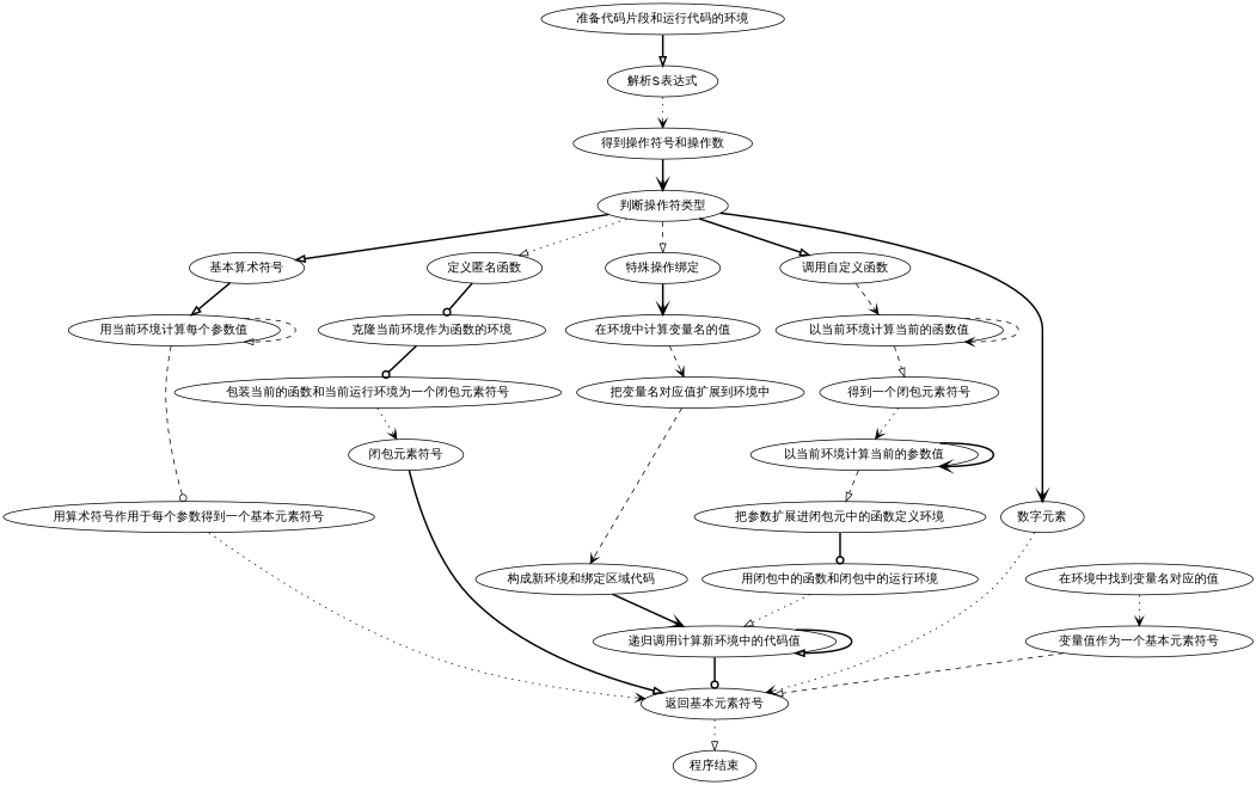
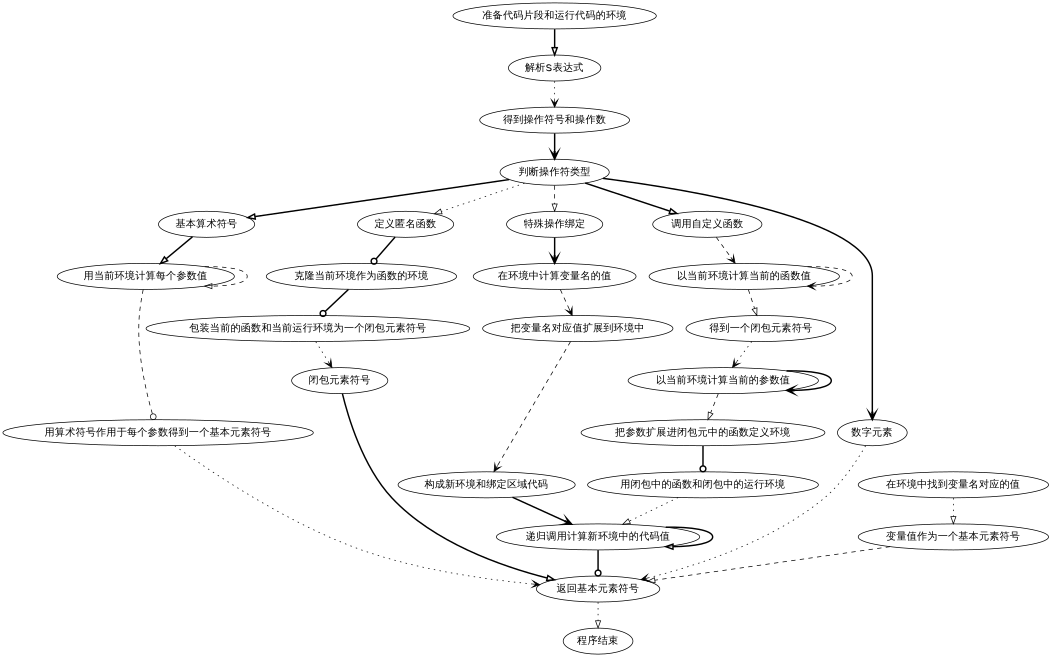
  digraph {
    edge [arrowhead=vee style=bold]
    "准备代码片段和运行代码的环境"
    "解析S表达式"
    "得到操作符号和操作数"
    "判断操作符类型"
    "基本算术符号"
    "特殊操作绑定"
    "定义匿名函数"
    "调用自定义函数"
    "数字元素"
    "用当前环境计算每个参数值"
    "在环境中计算变量名的值"
    "克隆当前环境作为函数的环境"
    "以当前环境计算当前的函数值"
    "返回基本元素符号"
    "用算术符号作用于每个参数得到一个基本元素符号"
    "程序结束"
    "在环境中找到变量名对应的值"
    "变量值作为一个基本元素符号"
    "把变量名对应值扩展到环境中"
    "构成新环境和绑定区域代码"
    "递归调用计算新环境中的代码值"
    "包装当前的函数和当前运行环境为一个闭包元素符号"
    "闭包元素符号"
    "得到一个闭包元素符号"
    "以当前环境计算当前的参数值"
    "把参数扩展进闭包元中的函数定义环境"
    "用闭包中的函数和闭包中的运行环境"
    "准备代码片段和运行代码的环境" -> "解析S表达式" [arrowhead=onormal]
    "解析S表达式" -> "得到操作符号和操作数" [style=dotted]
    "得到操作符号和操作数" -> "判断操作符类型"
    "判断操作符类型" -> "基本算术符号" [arrowhead=onormal]
    "判断操作符类型" -> "特殊操作绑定" [arrowhead=onormal style=dashed]
    "判断操作符类型" -> "定义匿名函数" [arrowhead=onormal style=dotted]
    "判断操作符类型" -> "调用自定义函数" [arrowhead=onormal]
    "判断操作符类型" -> "数字元素"
    "基本算术符号" -> "用当前环境计算每个参数值" [arrowhead=onormal]
    "特殊操作绑定" -> "在环境中计算变量名的值"
    "定义匿名函数" -> "克隆当前环境作为函数的环境" [arrowhead=odot]
    "调用自定义函数" -> "以当前环境计算当前的函数值" [style=dashed]
    "数字元素" -> "返回基本元素符号" [style=dotted]
    "用当前环境计算每个参数值" -> "用当前环境计算每个参数值" [arrowhead=onormal style=dashed]
    "用当前环境计算每个参数值" -> "用算术符号作用于每个参数得到一个基本元素符号" [arrowhead=odot style=dashed]
    "在环境中计算变量名的值" -> "把变量名对应值扩展到环境中" [style=dashed]
    "克隆当前环境作为函数的环境" -> "包装当前的函数和当前运行环境为一个闭包元素符号" [arrowhead=odot]
    "以当前环境计算当前的函数值" -> "以当前环境计算当前的函数值" [style=dashed]
    "以当前环境计算当前的函数值" -> "得到一个闭包元素符号" [arrowhead=onormal style=dashed]
    "返回基本元素符号" -> "程序结束" [arrowhead=onormal style=dotted]
    "用算术符号作用于每个参数得到一个基本元素符号" -> "返回基本元素符号" [style=dotted]
-   "在环境中找到变量名对应的值" -> "变量值作为一个基本元素符号" [style=dotted]
+   "在环境中找到变量名对应的值" -> "变量值作为一个基本元素符号" [arrowhead=onormal style=dotted]
    "变量值作为一个基本元素符号" -> "返回基本元素符号" [arrowhead=onormal style=dashed]
    "把变量名对应值扩展到环境中" -> "构成新环境和绑定区域代码" [style=dashed]
    "构成新环境和绑定区域代码" -> "递归调用计算新环境中的代码值"
    "递归调用计算新环境中的代码值" -> "返回基本元素符号" [arrowhead=odot]
    "递归调用计算新环境中的代码值" -> "递归调用计算新环境中的代码值" [arrowhead=onormal]
    "包装当前的函数和当前运行环境为一个闭包元素符号" -> "闭包元素符号" [style=dotted]
    "闭包元素符号" -> "返回基本元素符号" [arrowhead=onormal]
    "得到一个闭包元素符号" -> "以当前环境计算当前的参数值" [style=dotted]
    "以当前环境计算当前的参数值" -> "以当前环境计算当前的参数值"
    "以当前环境计算当前的参数值" -> "把参数扩展进闭包元中的函数定义环境" [arrowhead=onormal style=dashed]
    "把参数扩展进闭包元中的函数定义环境" -> "用闭包中的函数和闭包中的运行环境" [arrowhead=odot]
    "用闭包中的函数和闭包中的运行环境" -> "递归调用计算新环境中的代码值" [arrowhead=onormal style=dotted]
  }
